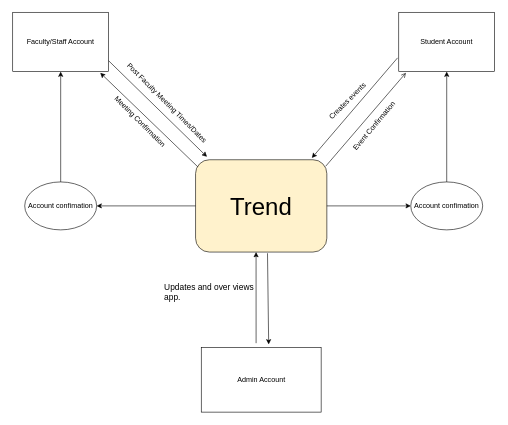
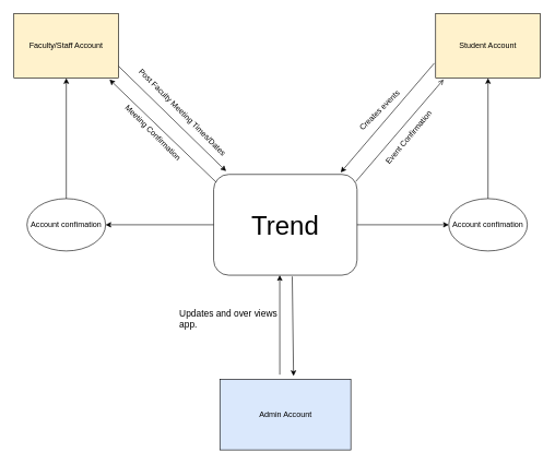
  <mxCell id="0" />
  <mxCell id="1" parent="0" />
- <mxCell id="2" value="&lt;font style=&quot;font-size: 40px;&quot;&gt;Trend&lt;/font&gt;" style="rounded=1;whiteSpace=wrap;html=1;fillColor=#fff2cc;" vertex="1" parent="1"><mxGeometry x="325" y="266" width="219" height="154" as="geometry" /></mxCell>
+ <mxCell id="2" value="&lt;font style=&quot;font-size: 40px;&quot;&gt;Trend&lt;/font&gt;" style="rounded=1;whiteSpace=wrap;html=1;" vertex="1" parent="1"><mxGeometry x="325" y="266" width="219" height="154" as="geometry" /></mxCell>
  <mxCell id="3" value="" style="endArrow=classic;html=1;rounded=0;exitX=0.018;exitY=0.078;exitDx=0;exitDy=0;exitPerimeter=0;" edge="1" parent="1" source="2"><mxGeometry width="50" height="50" relative="1" as="geometry"><mxPoint x="270" y="303" as="sourcePoint" /><mxPoint x="166" y="121" as="targetPoint" /></mxGeometry></mxCell>
  <mxCell id="4" value="Meeting&amp;nbsp;Confirmation" style="edgeLabel;html=1;align=center;verticalAlign=middle;resizable=0;points=[];;fontSize=12;rotation=45;" vertex="1" connectable="0" parent="3"><mxGeometry x="0.032" y="4" relative="1" as="geometry"><mxPoint x="-10" y="2" as="offset" /></mxGeometry></mxCell>
  <mxCell id="5" value="" style="endArrow=classic;html=1;rounded=0;entryX=0.087;entryY=-0.032;entryDx=0;entryDy=0;entryPerimeter=0;fontFamily=Helvetica;" edge="1" parent="1" target="2"><mxGeometry width="50" height="50" relative="1" as="geometry"><mxPoint x="174" y="95" as="sourcePoint" /><mxPoint x="343" y="255" as="targetPoint" /><Array as="points" /></mxGeometry></mxCell>
  <mxCell id="6" value="Post Faculty Meeting Times/Dates" style="edgeLabel;html=1;align=center;verticalAlign=middle;resizable=0;points=[];;fontSize=12;rotation=45;" vertex="1" connectable="0" parent="5"><mxGeometry x="-0.155" y="2" relative="1" as="geometry"><mxPoint x="30" y="7" as="offset" /></mxGeometry></mxCell>
- <mxCell id="7" value="Admin Account" style="rounded=0;whiteSpace=wrap;html=1;" vertex="1" parent="1"><mxGeometry x="334.5" y="579" width="200" height="108" as="geometry" /></mxCell>
- <mxCell id="8" value="Faculty/Staff Account" style="rounded=0;whiteSpace=wrap;html=1;" vertex="1" parent="1"><mxGeometry x="20" y="20" width="160" height="99" as="geometry" /></mxCell>
- <mxCell id="9" value="Student Account" style="rounded=0;whiteSpace=wrap;html=1;" vertex="1" parent="1"><mxGeometry x="664" y="20" width="160" height="99" as="geometry" /></mxCell>
+ <mxCell id="7" value="Admin Account" style="rounded=0;whiteSpace=wrap;html=1;fillColor=#dae8fc;" vertex="1" parent="1"><mxGeometry x="334.5" y="579" width="200" height="108" as="geometry" /></mxCell>
+ <mxCell id="8" value="Faculty/Staff Account" style="rounded=0;whiteSpace=wrap;html=1;fillColor=#fff2cc;" vertex="1" parent="1"><mxGeometry x="20" y="20" width="160" height="99" as="geometry" /></mxCell>
+ <mxCell id="9" value="Student Account" style="rounded=0;whiteSpace=wrap;html=1;fillColor=#fff2cc;" vertex="1" parent="1"><mxGeometry x="664" y="20" width="160" height="99" as="geometry" /></mxCell>
  <mxCell id="10" value="" style="endArrow=classic;html=1;rounded=0;" edge="1" parent="1"><mxGeometry width="50" height="50" relative="1" as="geometry"><mxPoint x="662" y="96" as="sourcePoint" /><mxPoint x="519" y="263" as="targetPoint" /></mxGeometry></mxCell>
  <mxCell id="11" value="" style="endArrow=open;html=1;rounded=0;entryX=0.075;entryY=1.02;entryDx=0;entryDy=0;entryPerimeter=0;exitX=0.991;exitY=0.071;exitDx=0;exitDy=0;exitPerimeter=0;" edge="1" parent="1" source="2" target="9"><mxGeometry width="50" height="50" relative="1" as="geometry"><mxPoint x="605" y="277" as="sourcePoint" /><mxPoint x="655" y="227" as="targetPoint" /></mxGeometry></mxCell>
  <mxCell id="12" value="" style="endArrow=classic;html=1;rounded=0;entryX=0.461;entryY=1;entryDx=0;entryDy=0;entryPerimeter=0;" edge="1" parent="1" target="2"><mxGeometry width="50" height="50" relative="1" as="geometry"><mxPoint x="426" y="572" as="sourcePoint" /><mxPoint x="430" y="493" as="targetPoint" /></mxGeometry></mxCell>
  <mxCell id="13" value="" style="endArrow=classic;html=1;rounded=0;" edge="1" parent="1"><mxGeometry width="50" height="50" relative="1" as="geometry"><mxPoint x="445" y="422" as="sourcePoint" /><mxPoint x="447" y="574" as="targetPoint" /></mxGeometry></mxCell>
  <mxCell id="14" value="Creates events&amp;nbsp;" style="text;html=1;align=center;verticalAlign=middle;whiteSpace=wrap;rounded=0;rotation=-45;" vertex="1" parent="1"><mxGeometry x="530" y="152" width="100" height="30" as="geometry" /></mxCell>
  <mxCell id="15" value="Event Confirmation" style="text;html=1;align=center;verticalAlign=middle;resizable=0;points=[];autosize=1;strokeColor=none;fillColor=none;rotation=-50;" vertex="1" parent="1"><mxGeometry x="563" y="197" width="120" height="26" as="geometry" /></mxCell>
  <mxCell id="16" value="&lt;span style=&quot;color: rgb(0, 0, 0); font-family: Helvetica; font-style: normal; font-variant-ligatures: normal; font-variant-caps: normal; font-weight: 400; letter-spacing: normal; orphans: 2; text-align: center; text-indent: 0px; text-transform: none; widows: 2; word-spacing: 0px; -webkit-text-stroke-width: 0px; background-color: rgb(255, 255, 255); text-decoration-thickness: initial; text-decoration-style: initial; text-decoration-color: initial; float: none; display: inline !important;&quot;&gt;&lt;font style=&quot;font-size: 14px;&quot;&gt;Updates and over views app.&lt;/font&gt;&lt;/span&gt;" style="text;whiteSpace=wrap;html=1;rotation=0;" vertex="1" parent="1"><mxGeometry x="271" y="464" width="152.6" height="48" as="geometry" /></mxCell>
  <mxCell id="17" value="Account confimation" style="ellipse;whiteSpace=wrap;html=1;" vertex="1" parent="1"><mxGeometry x="684" y="303" width="120" height="80" as="geometry" /></mxCell>
  <mxCell id="18" value="Account confimation" style="ellipse;whiteSpace=wrap;html=1;" vertex="1" parent="1"><mxGeometry x="40" y="303" width="120" height="80" as="geometry" /></mxCell>
  <mxCell id="19" value="" style="endArrow=classic;html=1;rounded=0;exitX=0.5;exitY=0;exitDx=0;exitDy=0;entryX=0.5;entryY=1;entryDx=0;entryDy=0;" edge="1" parent="1" source="18" target="8"><mxGeometry width="50" height="50" relative="1" as="geometry"><mxPoint x="62" y="276" as="sourcePoint" /><mxPoint x="94" y="122" as="targetPoint" /></mxGeometry></mxCell>
  <mxCell id="20" value="" style="endArrow=classic;html=1;rounded=0;entryX=1;entryY=0.5;entryDx=0;entryDy=0;exitX=0;exitY=0.5;exitDx=0;exitDy=0;" edge="1" parent="1" source="2" target="18"><mxGeometry width="50" height="50" relative="1" as="geometry"><mxPoint x="222" y="417" as="sourcePoint" /><mxPoint x="272" y="367" as="targetPoint" /></mxGeometry></mxCell>
  <mxCell id="21" value="" style="endArrow=classic;html=1;rounded=0;entryX=0;entryY=0.5;entryDx=0;entryDy=0;exitX=1;exitY=0.5;exitDx=0;exitDy=0;" edge="1" parent="1" source="2" target="17"><mxGeometry width="50" height="50" relative="1" as="geometry"><mxPoint x="599" y="375" as="sourcePoint" /><mxPoint x="649" y="325" as="targetPoint" /></mxGeometry></mxCell>
  <mxCell id="22" value="" style="endArrow=classic;html=1;rounded=0;entryX=0.5;entryY=1;entryDx=0;entryDy=0;exitX=0.5;exitY=0;exitDx=0;exitDy=0;" edge="1" parent="1" source="17" target="9"><mxGeometry width="50" height="50" relative="1" as="geometry"><mxPoint x="729" y="261" as="sourcePoint" /><mxPoint x="779" y="211" as="targetPoint" /></mxGeometry></mxCell>
